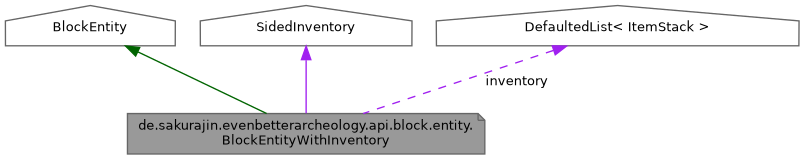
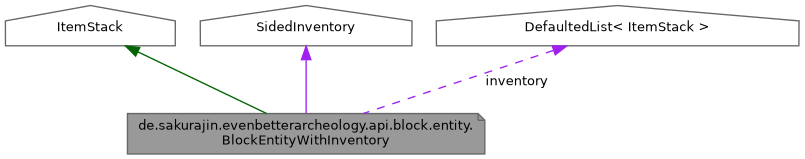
  digraph {
    node [color=gray40 fillcolor=white fontname=Helvetica fontsize=10 shape=house style=filled]
    edge [color=purple dir=back fontname=Helvetica fontsize=10 labelfontname=Helvetica labelfontsize=10 style=solid]
    n1 [fillcolor=grey60 fontcolor=black height=0.2 label="de.sakurajin.evenbetterarcheology.api.block.entity.\lBlockEntityWithInventory" shape=note width=0.4]
-   n2 [height=0.2 label=BlockEntity width=0.4]
+   n2 [height=0.2 label=ItemStack width=0.4]
    n3 [height=0.2 label=SidedInventory width=0.4]
    n4 [height=0.2 label="DefaultedList\< ItemStack \>" width=0.4]
    n2 -> n1 [color=darkgreen]
    n3 -> n1
    n4 -> n1 [label=" inventory" style=dashed]
  }
